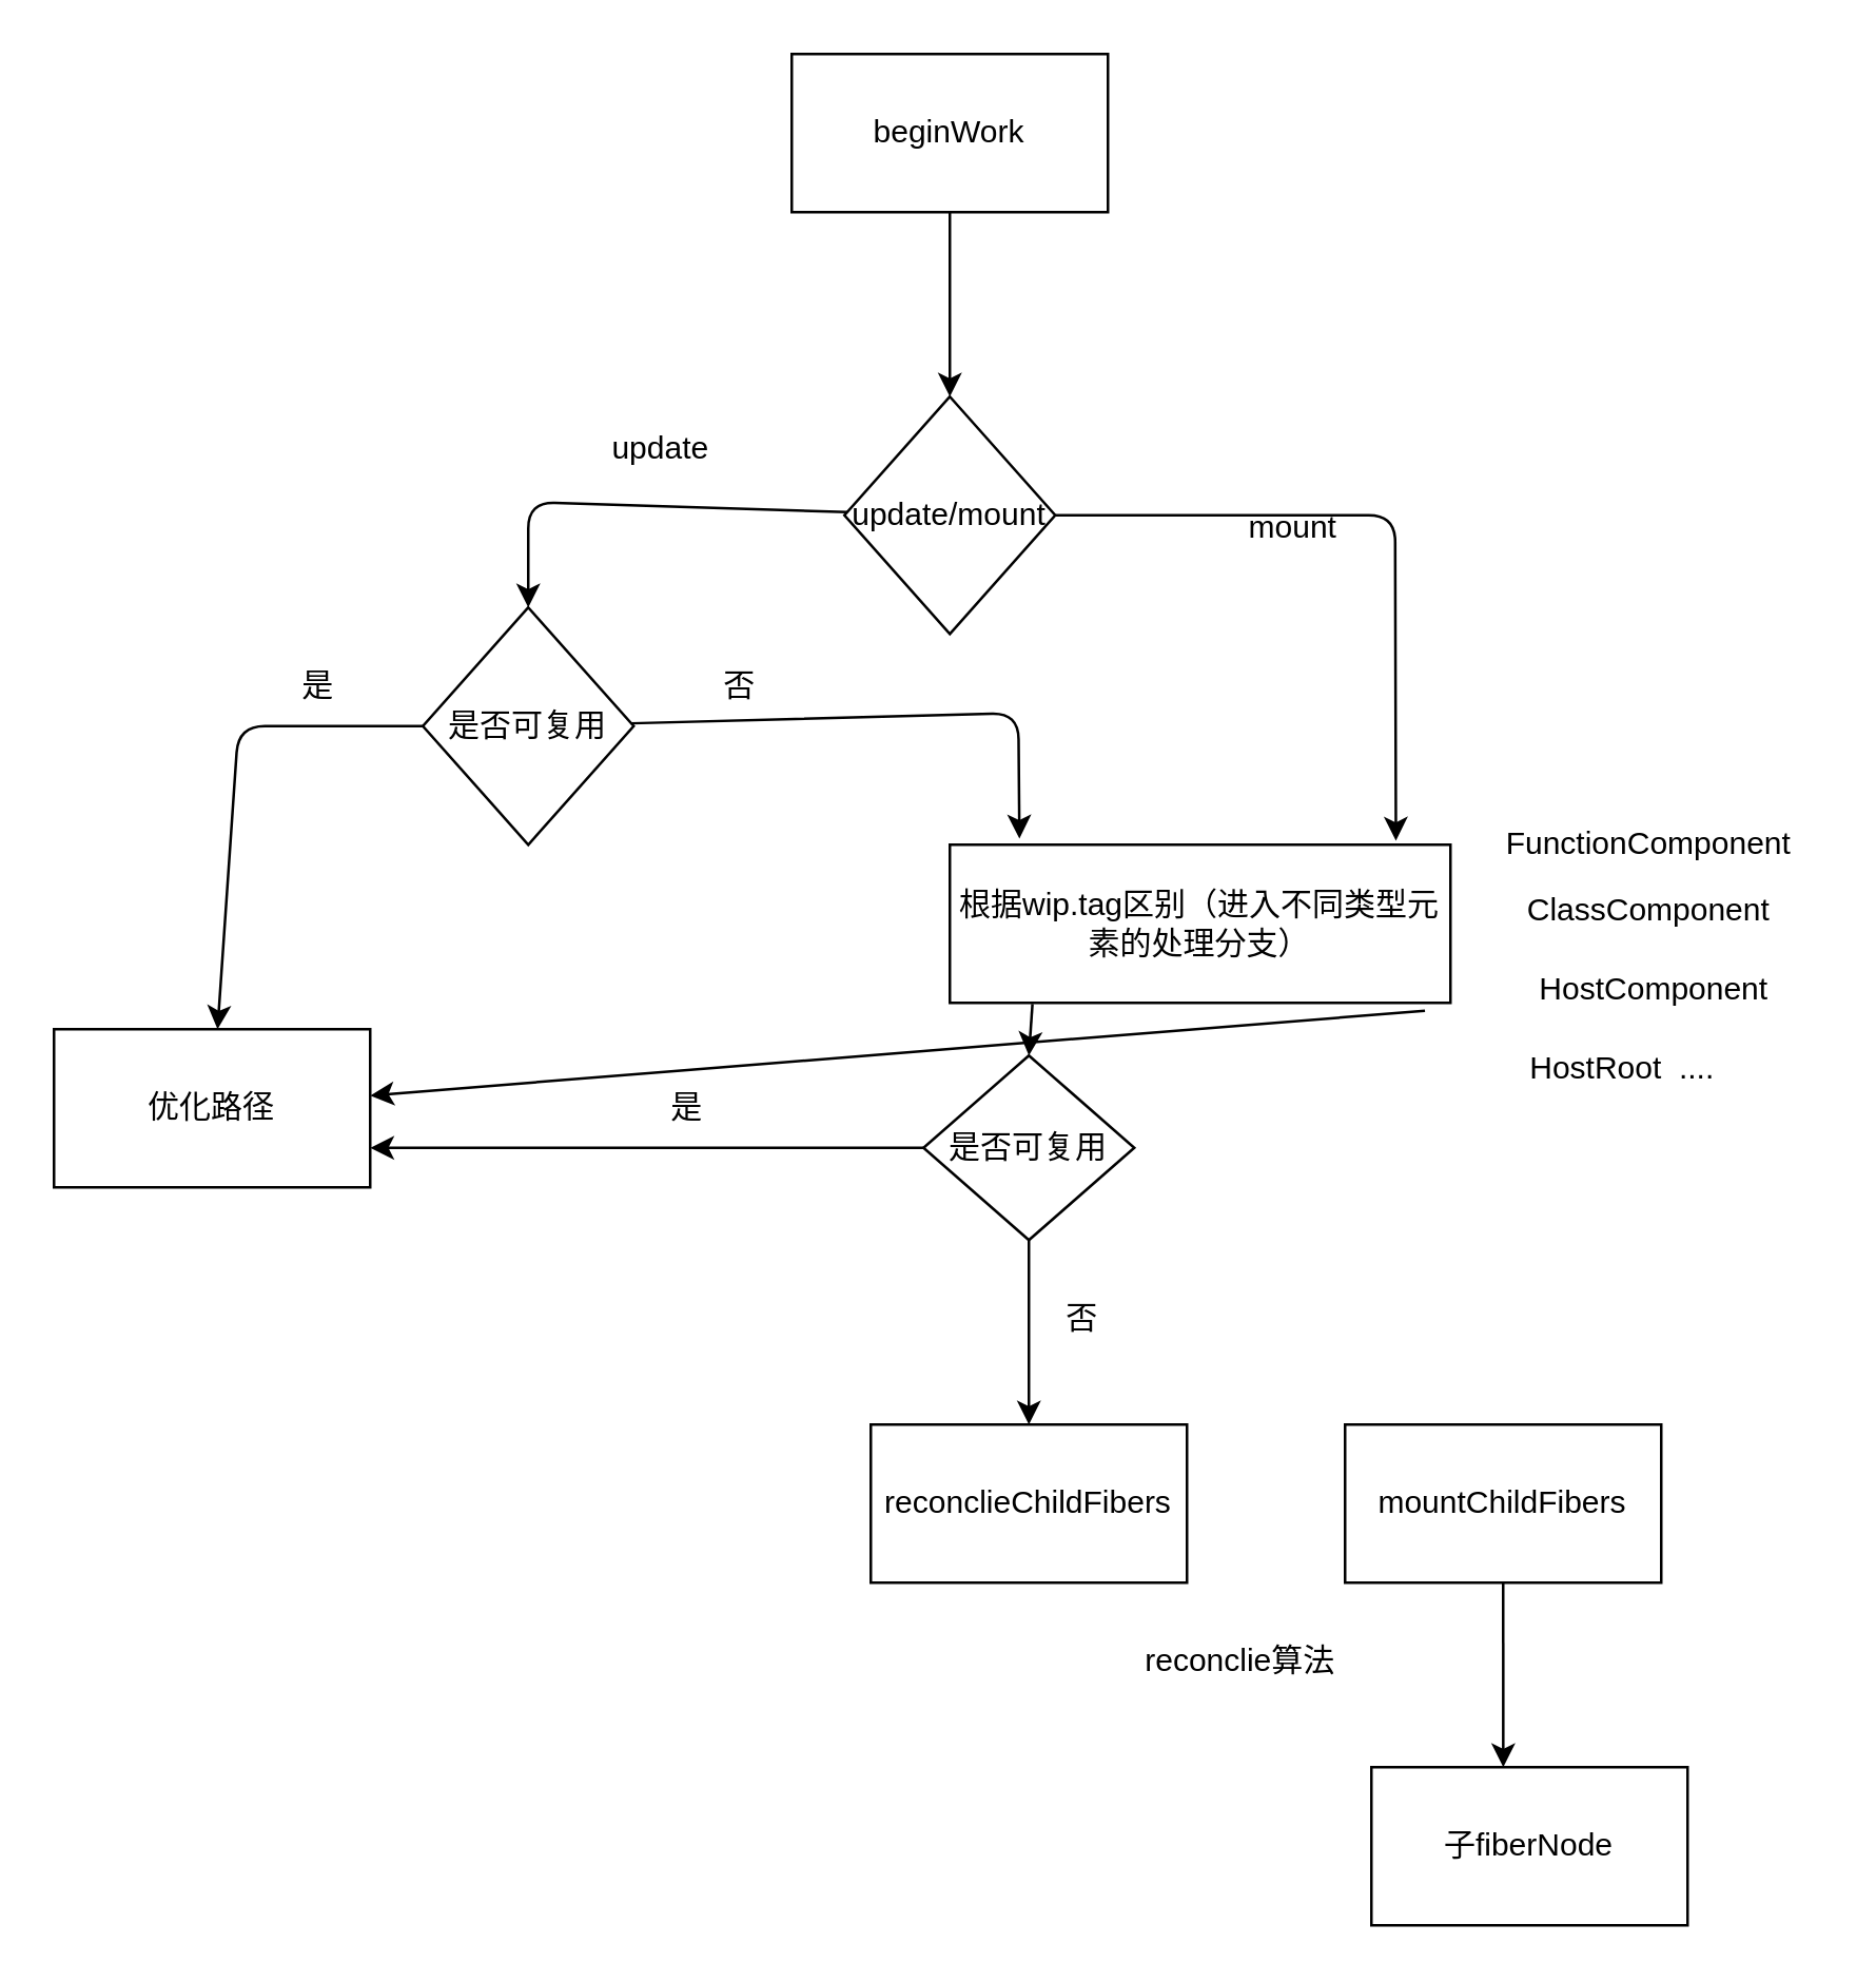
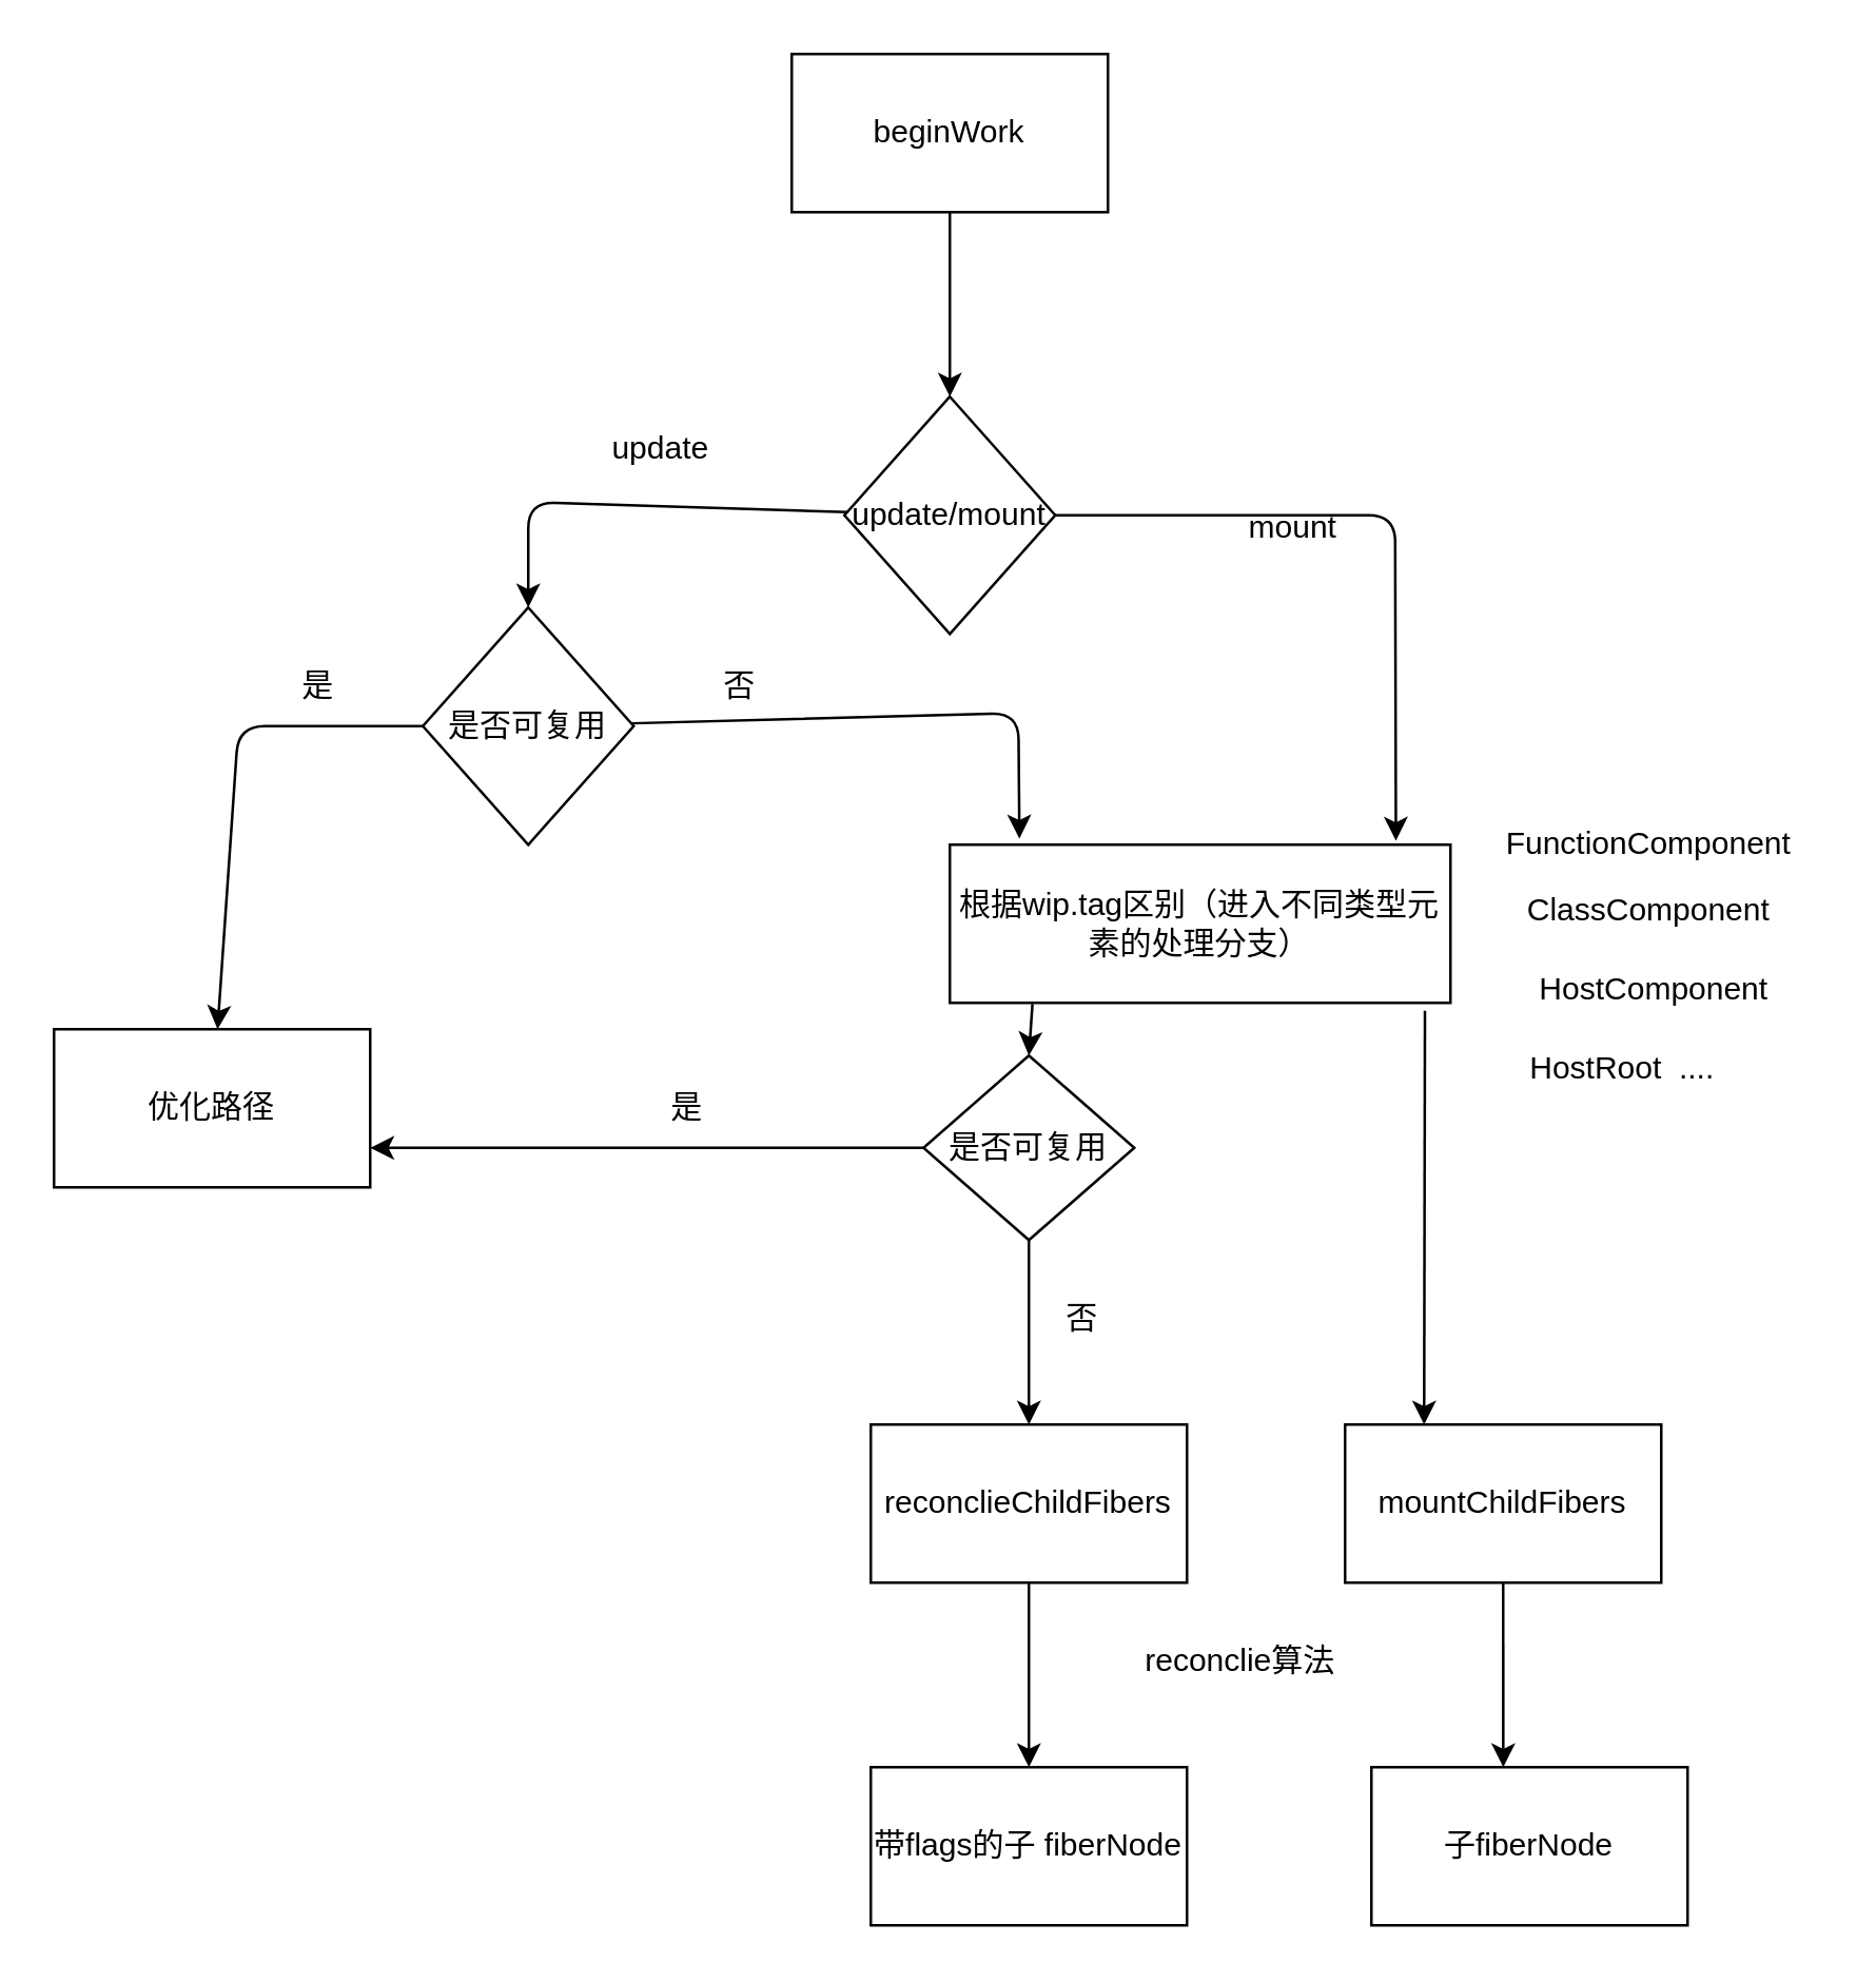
  <mxCell id="0" />
  <mxCell id="1" parent="0" />
  <mxCell id="2" value="" style="edgeStyle=none;html=1;" edge="1" parent="1" source="3" target="6"><mxGeometry relative="1" as="geometry" /></mxCell>
  <mxCell id="3" value="beginWork" style="whiteSpace=wrap;html=1;" vertex="1" parent="1"><mxGeometry x="300" y="20" width="120" height="60" as="geometry" /></mxCell>
  <mxCell id="4" value="" style="edgeStyle=none;html=1;" edge="1" parent="1" source="6" target="9"><mxGeometry relative="1" as="geometry"><Array as="points"><mxPoint x="200" y="190" /></Array></mxGeometry></mxCell>
  <mxCell id="5" style="edgeStyle=none;html=1;exitX=1;exitY=0.5;exitDx=0;exitDy=0;entryX=0.891;entryY=-0.025;entryDx=0;entryDy=0;entryPerimeter=0;" edge="1" parent="1" source="6" target="15"><mxGeometry relative="1" as="geometry"><Array as="points"><mxPoint x="529" y="195" /></Array></mxGeometry></mxCell>
  <mxCell id="6" value="update/mount" style="rhombus;whiteSpace=wrap;html=1;" vertex="1" parent="1"><mxGeometry x="320" y="150" width="80" height="90" as="geometry" /></mxCell>
  <mxCell id="7" value="" style="edgeStyle=none;html=1;exitX=0;exitY=0.5;exitDx=0;exitDy=0;" edge="1" parent="1" source="9" target="11"><mxGeometry relative="1" as="geometry"><Array as="points"><mxPoint x="90" y="275" /></Array></mxGeometry></mxCell>
  <mxCell id="8" value="" style="edgeStyle=none;html=1;entryX=0.139;entryY=-0.039;entryDx=0;entryDy=0;entryPerimeter=0;" edge="1" parent="1" source="9" target="15"><mxGeometry relative="1" as="geometry"><Array as="points"><mxPoint x="386" y="270" /></Array></mxGeometry></mxCell>
  <mxCell id="9" value="是否可复用" style="rhombus;whiteSpace=wrap;html=1;" vertex="1" parent="1"><mxGeometry x="160" y="230" width="80" height="90" as="geometry" /></mxCell>
  <mxCell id="10" value="update" style="text;html=1;align=center;verticalAlign=middle;resizable=0;points=[];autosize=1;strokeColor=none;fillColor=none;" vertex="1" parent="1"><mxGeometry x="220" y="155" width="60" height="30" as="geometry" /></mxCell>
  <mxCell id="11" value="优化路径" style="whiteSpace=wrap;html=1;" vertex="1" parent="1"><mxGeometry x="20" y="390" width="120" height="60" as="geometry" /></mxCell>
  <mxCell id="12" value="是" style="text;html=1;align=center;verticalAlign=middle;resizable=0;points=[];autosize=1;strokeColor=none;fillColor=none;" vertex="1" parent="1"><mxGeometry x="100" y="245" width="40" height="30" as="geometry" /></mxCell>
  <mxCell id="13" style="edgeStyle=none;html=1;exitX=0.165;exitY=1.008;exitDx=0;exitDy=0;entryX=0.5;entryY=0;entryDx=0;entryDy=0;exitPerimeter=0;" edge="1" parent="1" source="15" target="19"><mxGeometry relative="1" as="geometry" /></mxCell>
- <mxCell id="14" style="edgeStyle=none;html=1;exitX=0.949;exitY=1.05;exitDx=0;exitDy=0;exitPerimeter=0;" edge="1" parent="1" source="15" target="11"><mxGeometry relative="1" as="geometry" /></mxCell>
+ <mxCell id="14" style="edgeStyle=none;html=1;exitX=0.949;exitY=1.05;exitDx=0;exitDy=0;entryX=0.25;entryY=0;entryDx=0;entryDy=0;exitPerimeter=0;" edge="1" parent="1" source="15" target="32"><mxGeometry relative="1" as="geometry" /></mxCell>
  <mxCell id="15" value="根据wip.tag区别（进入不同类型元素的处理分支）" style="whiteSpace=wrap;html=1;" vertex="1" parent="1"><mxGeometry x="360" y="320" width="190" height="60" as="geometry" /></mxCell>
  <mxCell id="16" value="否" style="text;html=1;align=center;verticalAlign=middle;resizable=0;points=[];autosize=1;strokeColor=none;fillColor=none;" vertex="1" parent="1"><mxGeometry x="260" y="245" width="40" height="30" as="geometry" /></mxCell>
  <mxCell id="17" style="edgeStyle=none;html=1;entryX=1;entryY=0.75;entryDx=0;entryDy=0;" edge="1" parent="1" source="19" target="11"><mxGeometry relative="1" as="geometry" /></mxCell>
  <mxCell id="18" value="" style="edgeStyle=none;html=1;" edge="1" parent="1" source="19" target="21"><mxGeometry relative="1" as="geometry" /></mxCell>
  <mxCell id="19" value="是否可复用" style="rhombus;whiteSpace=wrap;html=1;" vertex="1" parent="1"><mxGeometry x="350" y="400" width="80" height="70" as="geometry" /></mxCell>
+ <mxCell id="20" value="" style="edgeStyle=none;html=1;" edge="1" parent="1" source="21" target="24"><mxGeometry relative="1" as="geometry" /></mxCell>
  <mxCell id="21" value="reconclieChildFibers" style="whiteSpace=wrap;html=1;" vertex="1" parent="1"><mxGeometry x="330" y="540" width="120" height="60" as="geometry" /></mxCell>
  <mxCell id="22" value="是" style="text;html=1;align=center;verticalAlign=middle;resizable=0;points=[];autosize=1;strokeColor=none;fillColor=none;" vertex="1" parent="1"><mxGeometry x="240" y="405" width="40" height="30" as="geometry" /></mxCell>
  <mxCell id="23" value="否" style="text;html=1;align=center;verticalAlign=middle;resizable=0;points=[];autosize=1;strokeColor=none;fillColor=none;" vertex="1" parent="1"><mxGeometry x="390" y="485" width="40" height="30" as="geometry" /></mxCell>
+ <mxCell id="24" value="带flags的子 fiberNode" style="whiteSpace=wrap;html=1;" vertex="1" parent="1"><mxGeometry x="330" y="670" width="120" height="60" as="geometry" /></mxCell>
  <mxCell id="25" value="reconclie算法" style="text;html=1;align=center;verticalAlign=middle;resizable=0;points=[];autosize=1;strokeColor=none;fillColor=none;" vertex="1" parent="1"><mxGeometry x="420" y="615" width="100" height="30" as="geometry" /></mxCell>
  <mxCell id="26" value="mount" style="text;html=1;align=center;verticalAlign=middle;resizable=0;points=[];autosize=1;strokeColor=none;fillColor=none;" vertex="1" parent="1"><mxGeometry x="460" y="185" width="60" height="30" as="geometry" /></mxCell>
  <mxCell id="27" value="FunctionComponent" style="text;html=1;align=center;verticalAlign=middle;resizable=0;points=[];autosize=1;strokeColor=none;fillColor=none;" vertex="1" parent="1"><mxGeometry x="560" y="305" width="130" height="30" as="geometry" /></mxCell>
  <mxCell id="28" value="ClassComponent" style="text;html=1;align=center;verticalAlign=middle;resizable=0;points=[];autosize=1;strokeColor=none;fillColor=none;" vertex="1" parent="1"><mxGeometry x="565" y="330" width="120" height="30" as="geometry" /></mxCell>
  <mxCell id="29" value="HostComponent" style="text;html=1;align=center;verticalAlign=middle;resizable=0;points=[];autosize=1;strokeColor=none;fillColor=none;" vertex="1" parent="1"><mxGeometry x="572" y="360" width="110" height="30" as="geometry" /></mxCell>
  <mxCell id="30" value="HostRoot&amp;nbsp; ...." style="text;html=1;align=center;verticalAlign=middle;resizable=0;points=[];autosize=1;strokeColor=none;fillColor=none;" vertex="1" parent="1"><mxGeometry x="570" y="390" width="90" height="30" as="geometry" /></mxCell>
  <mxCell id="31" style="edgeStyle=none;html=1;exitX=0.5;exitY=1;exitDx=0;exitDy=0;entryX=0.417;entryY=0;entryDx=0;entryDy=0;entryPerimeter=0;" edge="1" parent="1" source="32" target="33"><mxGeometry relative="1" as="geometry" /></mxCell>
  <mxCell id="32" value="mountChildFibers" style="whiteSpace=wrap;html=1;" vertex="1" parent="1"><mxGeometry x="510" y="540" width="120" height="60" as="geometry" /></mxCell>
  <mxCell id="33" value="子fiberNode" style="whiteSpace=wrap;html=1;" vertex="1" parent="1"><mxGeometry x="520" y="670" width="120" height="60" as="geometry" /></mxCell>
